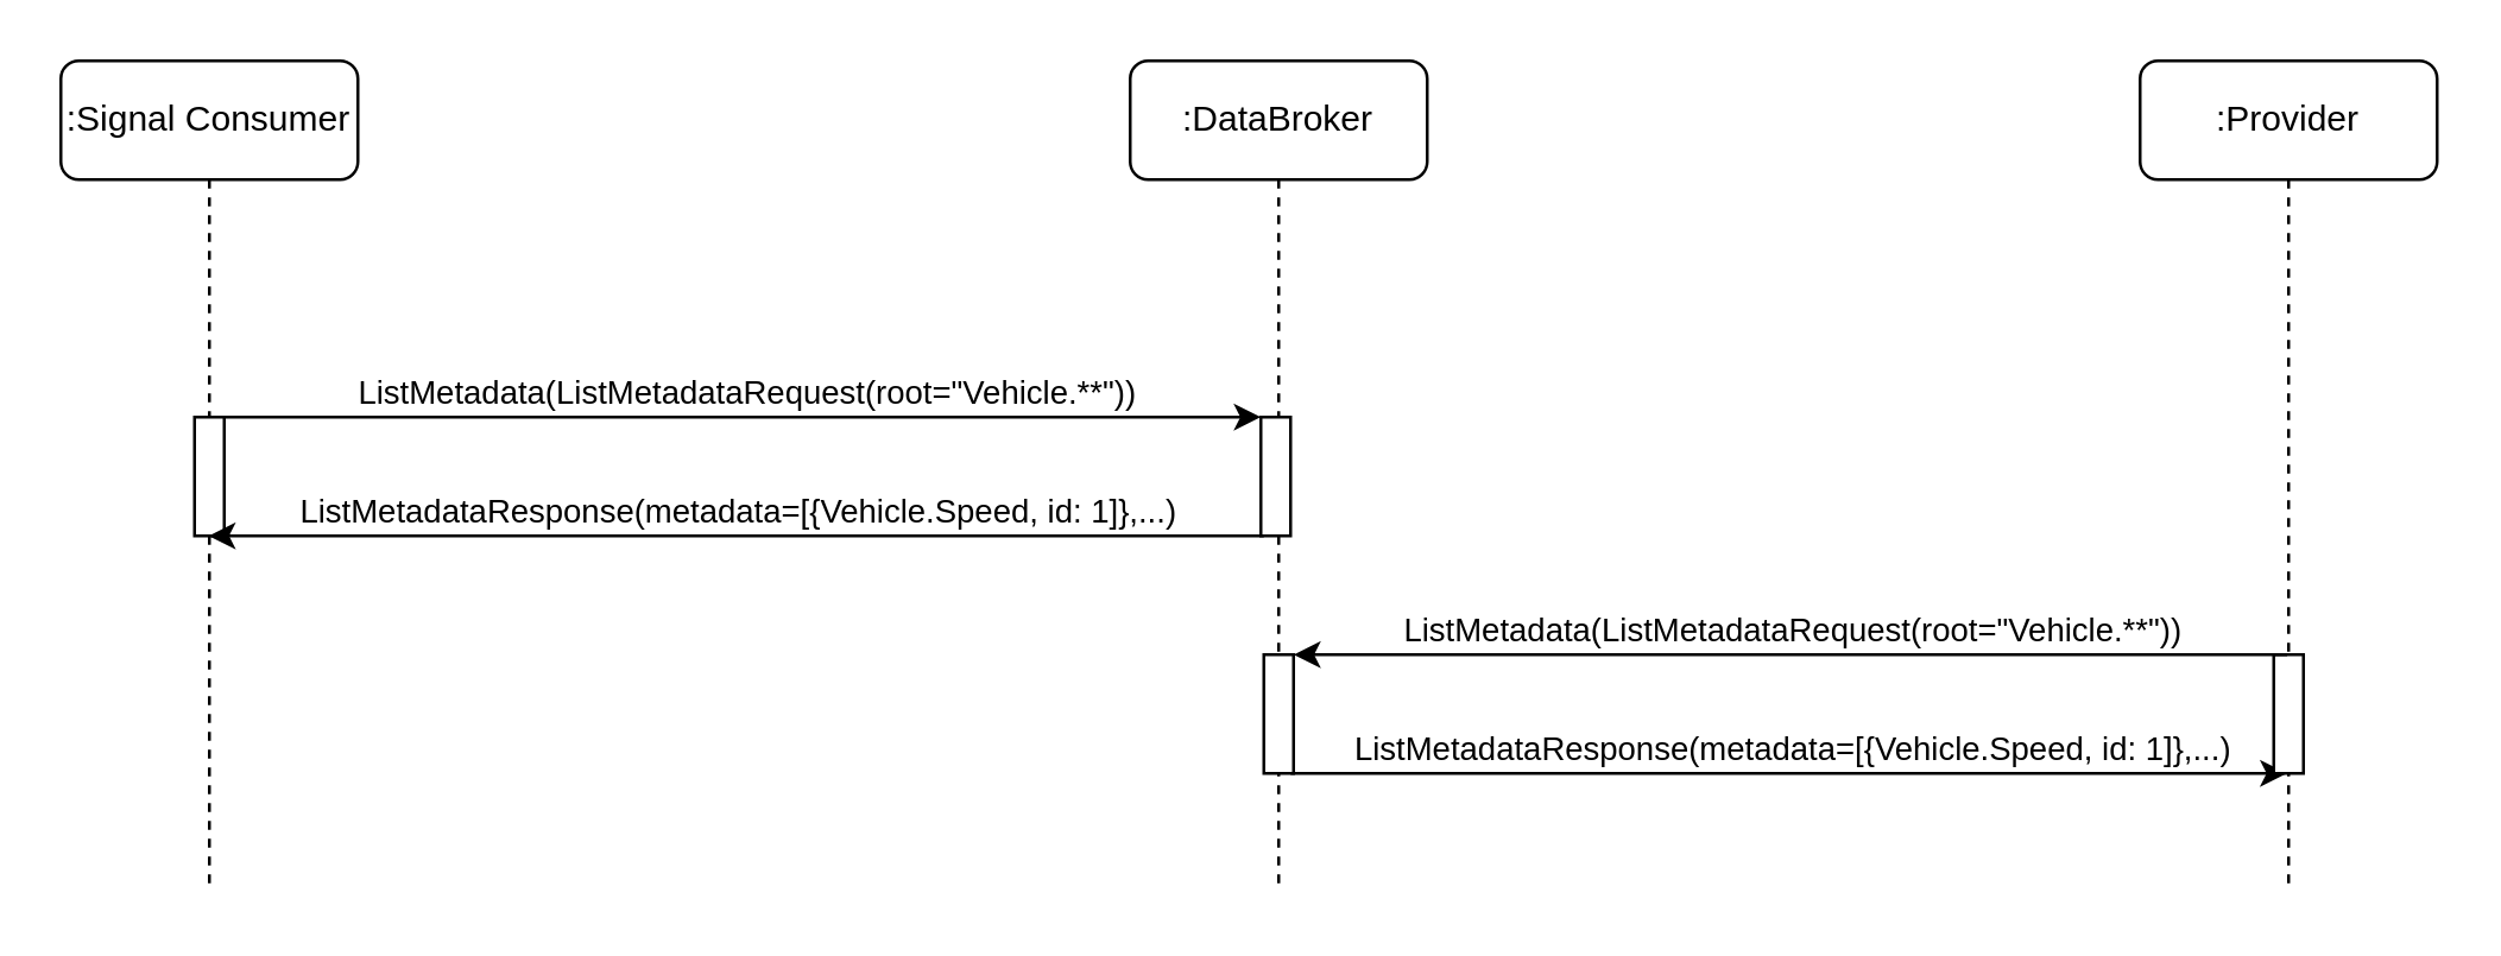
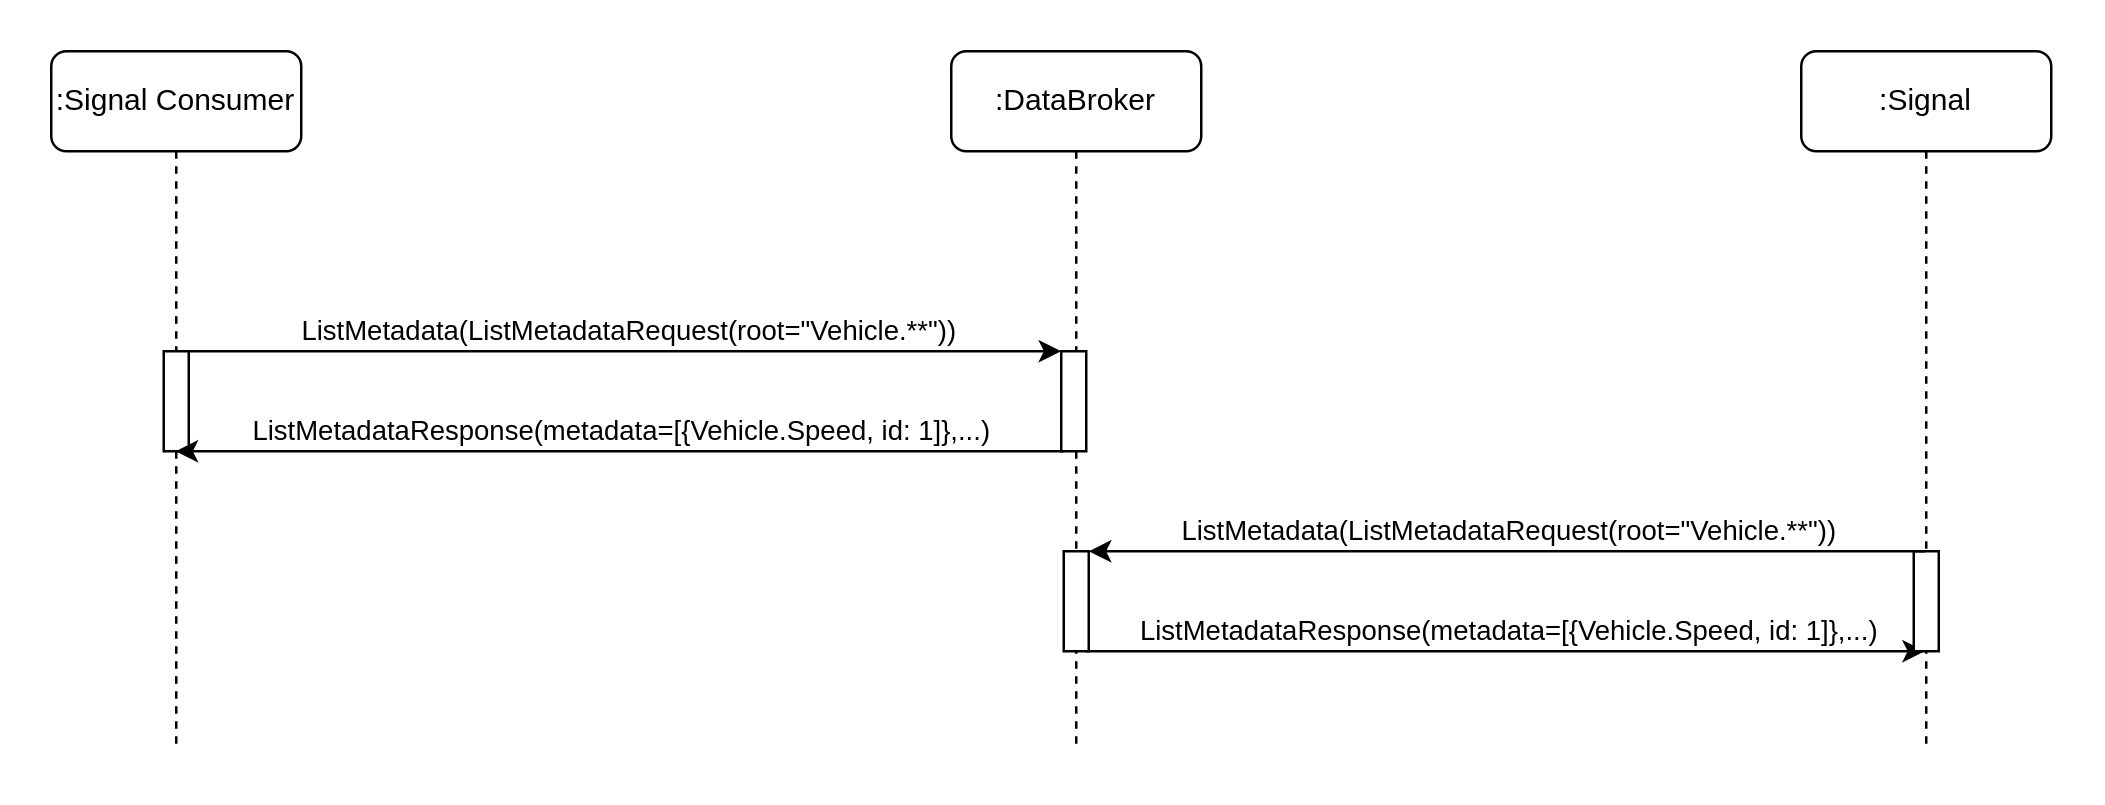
  <mxCell id="0" />
  <mxCell id="1" parent="0" />
  <mxCell id="2" value=":DataBroker" style="shape=umlLifeline;perimeter=lifelinePerimeter;whiteSpace=wrap;html=1;container=1;collapsible=0;recursiveResize=0;outlineConnect=0;rounded=1;" parent="1" vertex="1"><mxGeometry x="380" y="20" width="100" height="280" as="geometry" /></mxCell>
  <mxCell id="3" value="" style="html=1;points=[[0,0,0,0,5],[0,1,0,0,-5],[1,0,0,0,5],[1,1,0,0,-5]];perimeter=orthogonalPerimeter;outlineConnect=0;targetShapes=umlLifeline;portConstraint=eastwest;newEdgeStyle={&quot;curved&quot;:0,&quot;rounded&quot;:0};" parent="2" vertex="1"><mxGeometry x="44" y="120" width="10" height="40" as="geometry" /></mxCell>
  <mxCell id="4" value="" style="html=1;points=[[0,0,0,0,5],[0,1,0,0,-5],[1,0,0,0,5],[1,1,0,0,-5]];perimeter=orthogonalPerimeter;outlineConnect=0;targetShapes=umlLifeline;portConstraint=eastwest;newEdgeStyle={&quot;curved&quot;:0,&quot;rounded&quot;:0};" vertex="1" parent="2"><mxGeometry x="45" y="200" width="10" height="40" as="geometry" /></mxCell>
  <mxCell id="5" value="" style="endArrow=classic;html=1;rounded=0;" edge="1" parent="2" target="13"><mxGeometry relative="1" as="geometry"><mxPoint x="54" y="240" as="sourcePoint" /><mxPoint x="118.7" y="240" as="targetPoint" /></mxGeometry></mxCell>
  <mxCell id="6" value="ListMetadataResponse(metadata=[{Vehicle.Speed, id: 1]},...)" style="edgeLabel;resizable=0;html=1;;align=center;verticalAlign=middle;" connectable="0" vertex="1" parent="5"><mxGeometry relative="1" as="geometry"><mxPoint y="-9" as="offset" /></mxGeometry></mxCell>
  <mxCell id="7" value=":Signal Consumer" style="shape=umlLifeline;perimeter=lifelinePerimeter;whiteSpace=wrap;html=1;container=1;collapsible=0;recursiveResize=0;outlineConnect=0;rounded=1;" parent="1" vertex="1"><mxGeometry y="20" width="100" height="280" as="geometry" x="20" /></mxCell>
  <mxCell id="8" value="" style="html=1;points=[[0,0,0,0,5],[0,1,0,0,-5],[1,0,0,0,5],[1,1,0,0,-5]];perimeter=orthogonalPerimeter;outlineConnect=0;targetShapes=umlLifeline;portConstraint=eastwest;newEdgeStyle={&quot;curved&quot;:0,&quot;rounded&quot;:0};" parent="7" vertex="1"><mxGeometry x="45" y="120" width="10" height="40" as="geometry" /></mxCell>
  <mxCell id="9" value="" style="endArrow=classic;html=1;rounded=0;" parent="1" edge="1"><mxGeometry relative="1" as="geometry"><mxPoint x="425" y="180" as="sourcePoint" /><mxPoint x="69.7" y="180" as="targetPoint" /></mxGeometry></mxCell>
  <mxCell id="10" value="ListMetadataResponse(metadata=[{Vehicle.Speed, id: 1]},...)" style="edgeLabel;resizable=0;html=1;;align=center;verticalAlign=middle;" parent="9" connectable="0" vertex="1"><mxGeometry relative="1" as="geometry"><mxPoint y="-9" as="offset" /></mxGeometry></mxCell>
  <mxCell id="11" value="" style="endArrow=classic;html=1;rounded=0;" parent="1" target="3" edge="1"><mxGeometry relative="1" as="geometry"><mxPoint x="75" y="140" as="sourcePoint" /><mxPoint x="420" y="140" as="targetPoint" /></mxGeometry></mxCell>
  <mxCell id="12" value="ListMetadata(ListMetadataRequest(root=&quot;Vehicle.**&quot;))" style="edgeLabel;resizable=0;html=1;;align=center;verticalAlign=middle;" parent="11" connectable="0" vertex="1"><mxGeometry relative="1" as="geometry"><mxPoint y="-9" as="offset" /></mxGeometry></mxCell>
- <mxCell id="13" value=":Provider" style="shape=umlLifeline;perimeter=lifelinePerimeter;whiteSpace=wrap;html=1;container=1;collapsible=0;recursiveResize=0;outlineConnect=0;rounded=1;" vertex="1" parent="1"><mxGeometry x="720" y="20" width="100" height="280" as="geometry" /></mxCell>
+ <mxCell id="13" value=":Signal" style="shape=umlLifeline;perimeter=lifelinePerimeter;whiteSpace=wrap;html=1;container=1;collapsible=0;recursiveResize=0;outlineConnect=0;rounded=1;" vertex="1" parent="1"><mxGeometry x="720" y="20" width="100" height="280" as="geometry" /></mxCell>
  <mxCell id="14" value="" style="html=1;points=[[0,0,0,0,5],[0,1,0,0,-5],[1,0,0,0,5],[1,1,0,0,-5]];perimeter=orthogonalPerimeter;outlineConnect=0;targetShapes=umlLifeline;portConstraint=eastwest;newEdgeStyle={&quot;curved&quot;:0,&quot;rounded&quot;:0};" vertex="1" parent="13"><mxGeometry x="45" y="200" width="10" height="40" as="geometry" /></mxCell>
  <mxCell id="15" value="" style="endArrow=classic;html=1;rounded=0;" edge="1" parent="1" source="13" target="4"><mxGeometry relative="1" as="geometry"><mxPoint x="609" y="210" as="sourcePoint" /><mxPoint x="440" y="220" as="targetPoint" /></mxGeometry></mxCell>
  <mxCell id="16" value="ListMetadata(ListMetadataRequest(root=&quot;Vehicle.**&quot;))" style="edgeLabel;resizable=0;html=1;;align=center;verticalAlign=middle;" connectable="0" vertex="1" parent="15"><mxGeometry relative="1" as="geometry"><mxPoint y="-9" as="offset" /></mxGeometry></mxCell>
